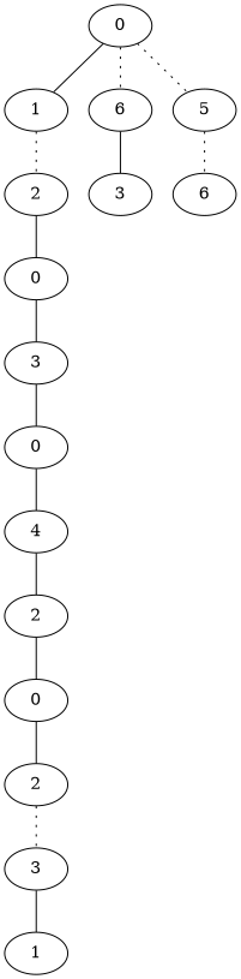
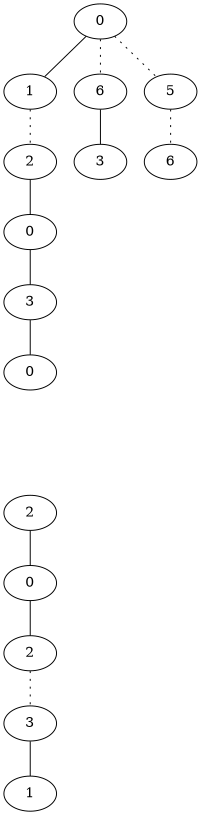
  graph {
    n1 [label=0]
    n2 [label=1]
    n3 [label=6]
    n4 [label=5]
    n5 [label=2]
    n6 [label=0]
    n7 [label=3]
    n8 [label=0]
-   n9 [label=4]
    n10 [label=2]
    n11 [label=0]
    n12 [label=2]
    n13 [label=3]
    n14 [label=1]
    n15 [label=3]
    n16 [label=6]
    n1 -- n2
    n1 -- n3 [style=dotted]
    n1 -- n4 [style=dotted]
    n2 -- n5 [style=dotted]
    n3 -- n15
    n4 -- n16 [style=dotted]
    n5 -- n6
    n6 -- n7
    n7 -- n8
-   n8 -- n9
-   n9 -- n10
    n10 -- n11
    n11 -- n12
    n12 -- n13 [style=dotted]
    n13 -- n14
  }
